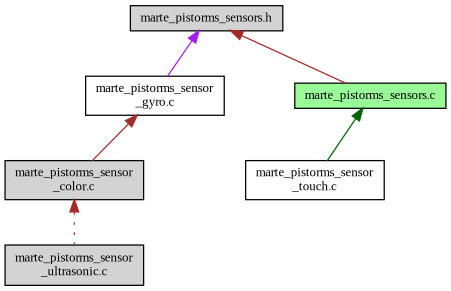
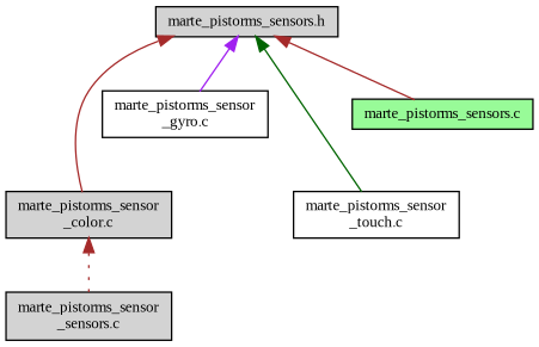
  digraph {
    fontname="Liberation Serif"
    node [color=black fillcolor=lightgrey fontname="Liberation Serif" fontsize=10 shape=record style=filled]
    edge [color=brown dir=back fontname="Liberation Serif" fontsize=10 labelfontname=Helvetica labelfontsize=10 style=solid]
    n1 [fontcolor=black height=0.2 label="marte_pistorms_sensors.h" width=0.4]
    n2 [height=0.2 label="marte_pistorms_sensor\l_color.c" width=0.4]
    n3 [fillcolor=white height=0.2 label="marte_pistorms_sensor\l_gyro.c" width=0.4]
    n4 [fillcolor=white height=0.2 label="marte_pistorms_sensor\l_touch.c" width=0.4]
    n5 [fillcolor=palegreen height=0.2 label="marte_pistorms_sensors.c" width=0.4]
-   n6 [height=0.2 label="marte_pistorms_sensor\l_ultrasonic.c" width=0.4]
-   n3 -> n2
+   n6 [height=0.2 label="marte_pistorms_sensor\l_sensors.c" width=0.4]
+   n1 -> n2
    n1 -> n3 [color=purple]
-   n5 -> n4 [color=darkgreen]
+   n1 -> n4 [color=darkgreen]
    n1 -> n5
    n2 -> n6 [style=dotted]
  }
